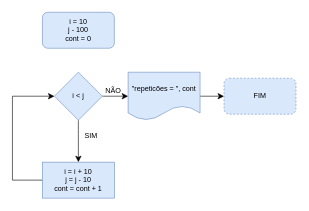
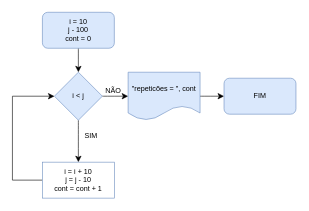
  <mxCell id="0" />
  <mxCell id="1" parent="0" />
+ <mxCell id="2" value="" style="edgeStyle=none;curved=1;rounded=0;orthogonalLoop=1;jettySize=auto;html=1;fontSize=12;startSize=8;endSize=8;" parent="1" source="3" target="8" edge="1"><mxGeometry relative="1" as="geometry" /></mxCell>
  <mxCell id="3" value="i = 10&lt;div&gt;j - 100&lt;/div&gt;&lt;div&gt;cont = 0&lt;/div&gt;" style="whiteSpace=wrap;html=1;fillColor=#dae8fc;strokeColor=#6c8ebf;rounded=1;" parent="1" vertex="1"><mxGeometry x="70" y="20" width="120" height="60" as="geometry" /></mxCell>
  <mxCell id="4" value="" style="edgeStyle=none;curved=1;rounded=0;orthogonalLoop=1;jettySize=auto;html=1;fontSize=12;startSize=8;endSize=8;entryX=0.5;entryY=0;entryDx=0;entryDy=0;" parent="1" source="8" target="10" edge="1"><mxGeometry relative="1" as="geometry"><mxPoint x="130" y="260" as="targetPoint" /></mxGeometry></mxCell>
  <mxCell id="5" value="SIM" style="edgeLabel;html=1;align=center;verticalAlign=middle;resizable=0;points=[];fontSize=12;labelBackgroundColor=none;" parent="4" vertex="1" connectable="0"><mxGeometry x="-0.017" y="1" relative="1" as="geometry"><mxPoint x="19" y="-9" as="offset" /></mxGeometry></mxCell>
  <mxCell id="6" style="edgeStyle=none;curved=1;rounded=0;orthogonalLoop=1;jettySize=auto;html=1;fontSize=12;startSize=8;endSize=8;entryX=0;entryY=0.5;entryDx=0;entryDy=0;" parent="1" source="8" target="12" edge="1"><mxGeometry relative="1" as="geometry"><mxPoint x="220" y="160" as="targetPoint" /></mxGeometry></mxCell>
  <mxCell id="7" value="NÃO" style="edgeLabel;html=1;align=center;verticalAlign=middle;resizable=0;points=[];fontSize=12;labelBackgroundColor=none;" parent="6" vertex="1" connectable="0"><mxGeometry x="-0.2" y="3" relative="1" as="geometry"><mxPoint y="-7" as="offset" /></mxGeometry></mxCell>
  <mxCell id="8" value="i &amp;lt; j" style="rhombus;whiteSpace=wrap;html=1;rounded=0;fillColor=#dae8fc;strokeColor=#6c8ebf;" parent="1" vertex="1"><mxGeometry x="90" y="120" width="80" height="80" as="geometry" /></mxCell>
  <mxCell id="9" style="edgeStyle=none;curved=0;rounded=0;orthogonalLoop=1;jettySize=auto;html=1;entryX=0;entryY=0.5;entryDx=0;entryDy=0;fontSize=12;startSize=8;endSize=8;exitX=0;exitY=0.5;exitDx=0;exitDy=0;" parent="1" source="10" target="8" edge="1"><mxGeometry relative="1" as="geometry"><Array as="points"><mxPoint x="20" y="300" /><mxPoint x="20" y="160" /></Array><mxPoint x="70" y="300" as="sourcePoint" /></mxGeometry></mxCell>
- <mxCell id="10" value="i = i + 10&lt;div&gt;j = j - 10&lt;/div&gt;&lt;div&gt;cont = cont + 1&lt;/div&gt;" style="rounded=0;whiteSpace=wrap;html=1;fillColor=#dae8fc;strokeColor=#6c8ebf;" vertex="1" parent="1"><mxGeometry x="70" y="270" width="120" height="60" as="geometry" /></mxCell>
+ <mxCell id="10" value="i = i + 10&lt;div&gt;j = j - 10&lt;/div&gt;&lt;div&gt;cont = cont + 1&lt;/div&gt;" style="rounded=0;whiteSpace=wrap;html=1;fillColor=#ffffff;strokeColor=#6c8ebf;" vertex="1" parent="1"><mxGeometry x="70" y="270" width="120" height="60" as="geometry" /></mxCell>
  <mxCell id="11" value="" style="edgeStyle=none;curved=1;rounded=0;orthogonalLoop=1;jettySize=auto;html=1;fontSize=12;startSize=8;endSize=8;" edge="1" parent="1" source="12" target="13"><mxGeometry relative="1" as="geometry" /></mxCell>
  <mxCell id="12" value="&quot;repeticões = &quot;, cont" style="shape=document;whiteSpace=wrap;html=1;boundedLbl=1;fillColor=#dae8fc;strokeColor=#6c8ebf;" vertex="1" parent="1"><mxGeometry x="213" y="120" width="120" height="80" as="geometry" /></mxCell>
- <mxCell id="13" value="FIM" style="rounded=1;whiteSpace=wrap;html=1;fillColor=#dae8fc;strokeColor=#6c8ebf;dashed=1;" vertex="1" parent="1"><mxGeometry x="373" y="130" width="120" height="60" as="geometry" /></mxCell>
+ <mxCell id="13" value="FIM" style="rounded=1;whiteSpace=wrap;html=1;fillColor=#dae8fc;strokeColor=#6c8ebf;" vertex="1" parent="1"><mxGeometry x="373" y="130" width="120" height="60" as="geometry" /></mxCell>
